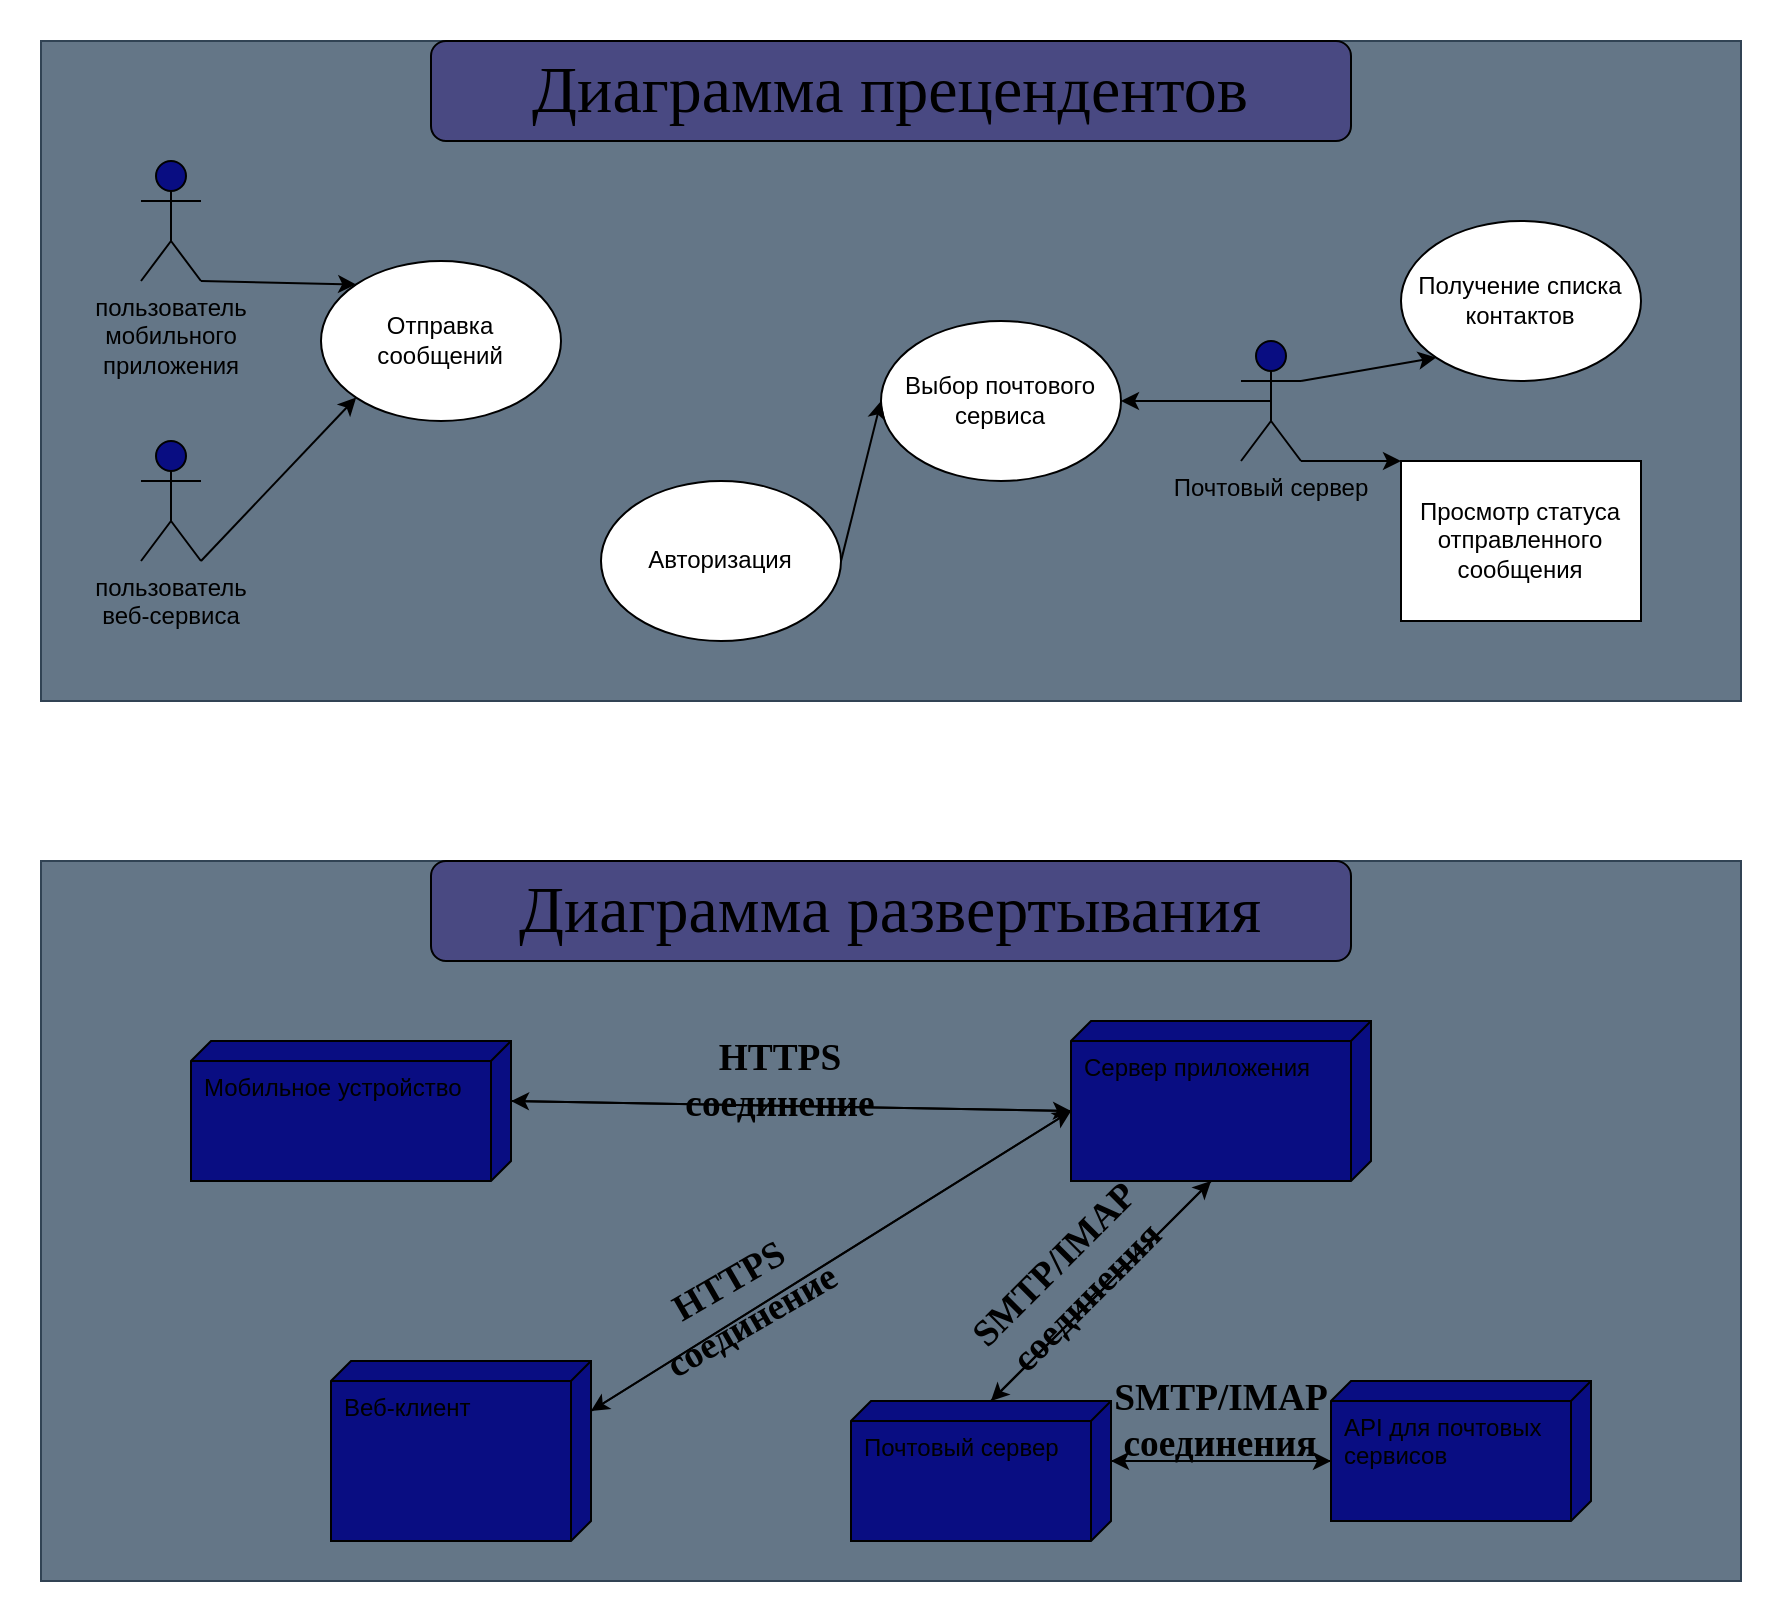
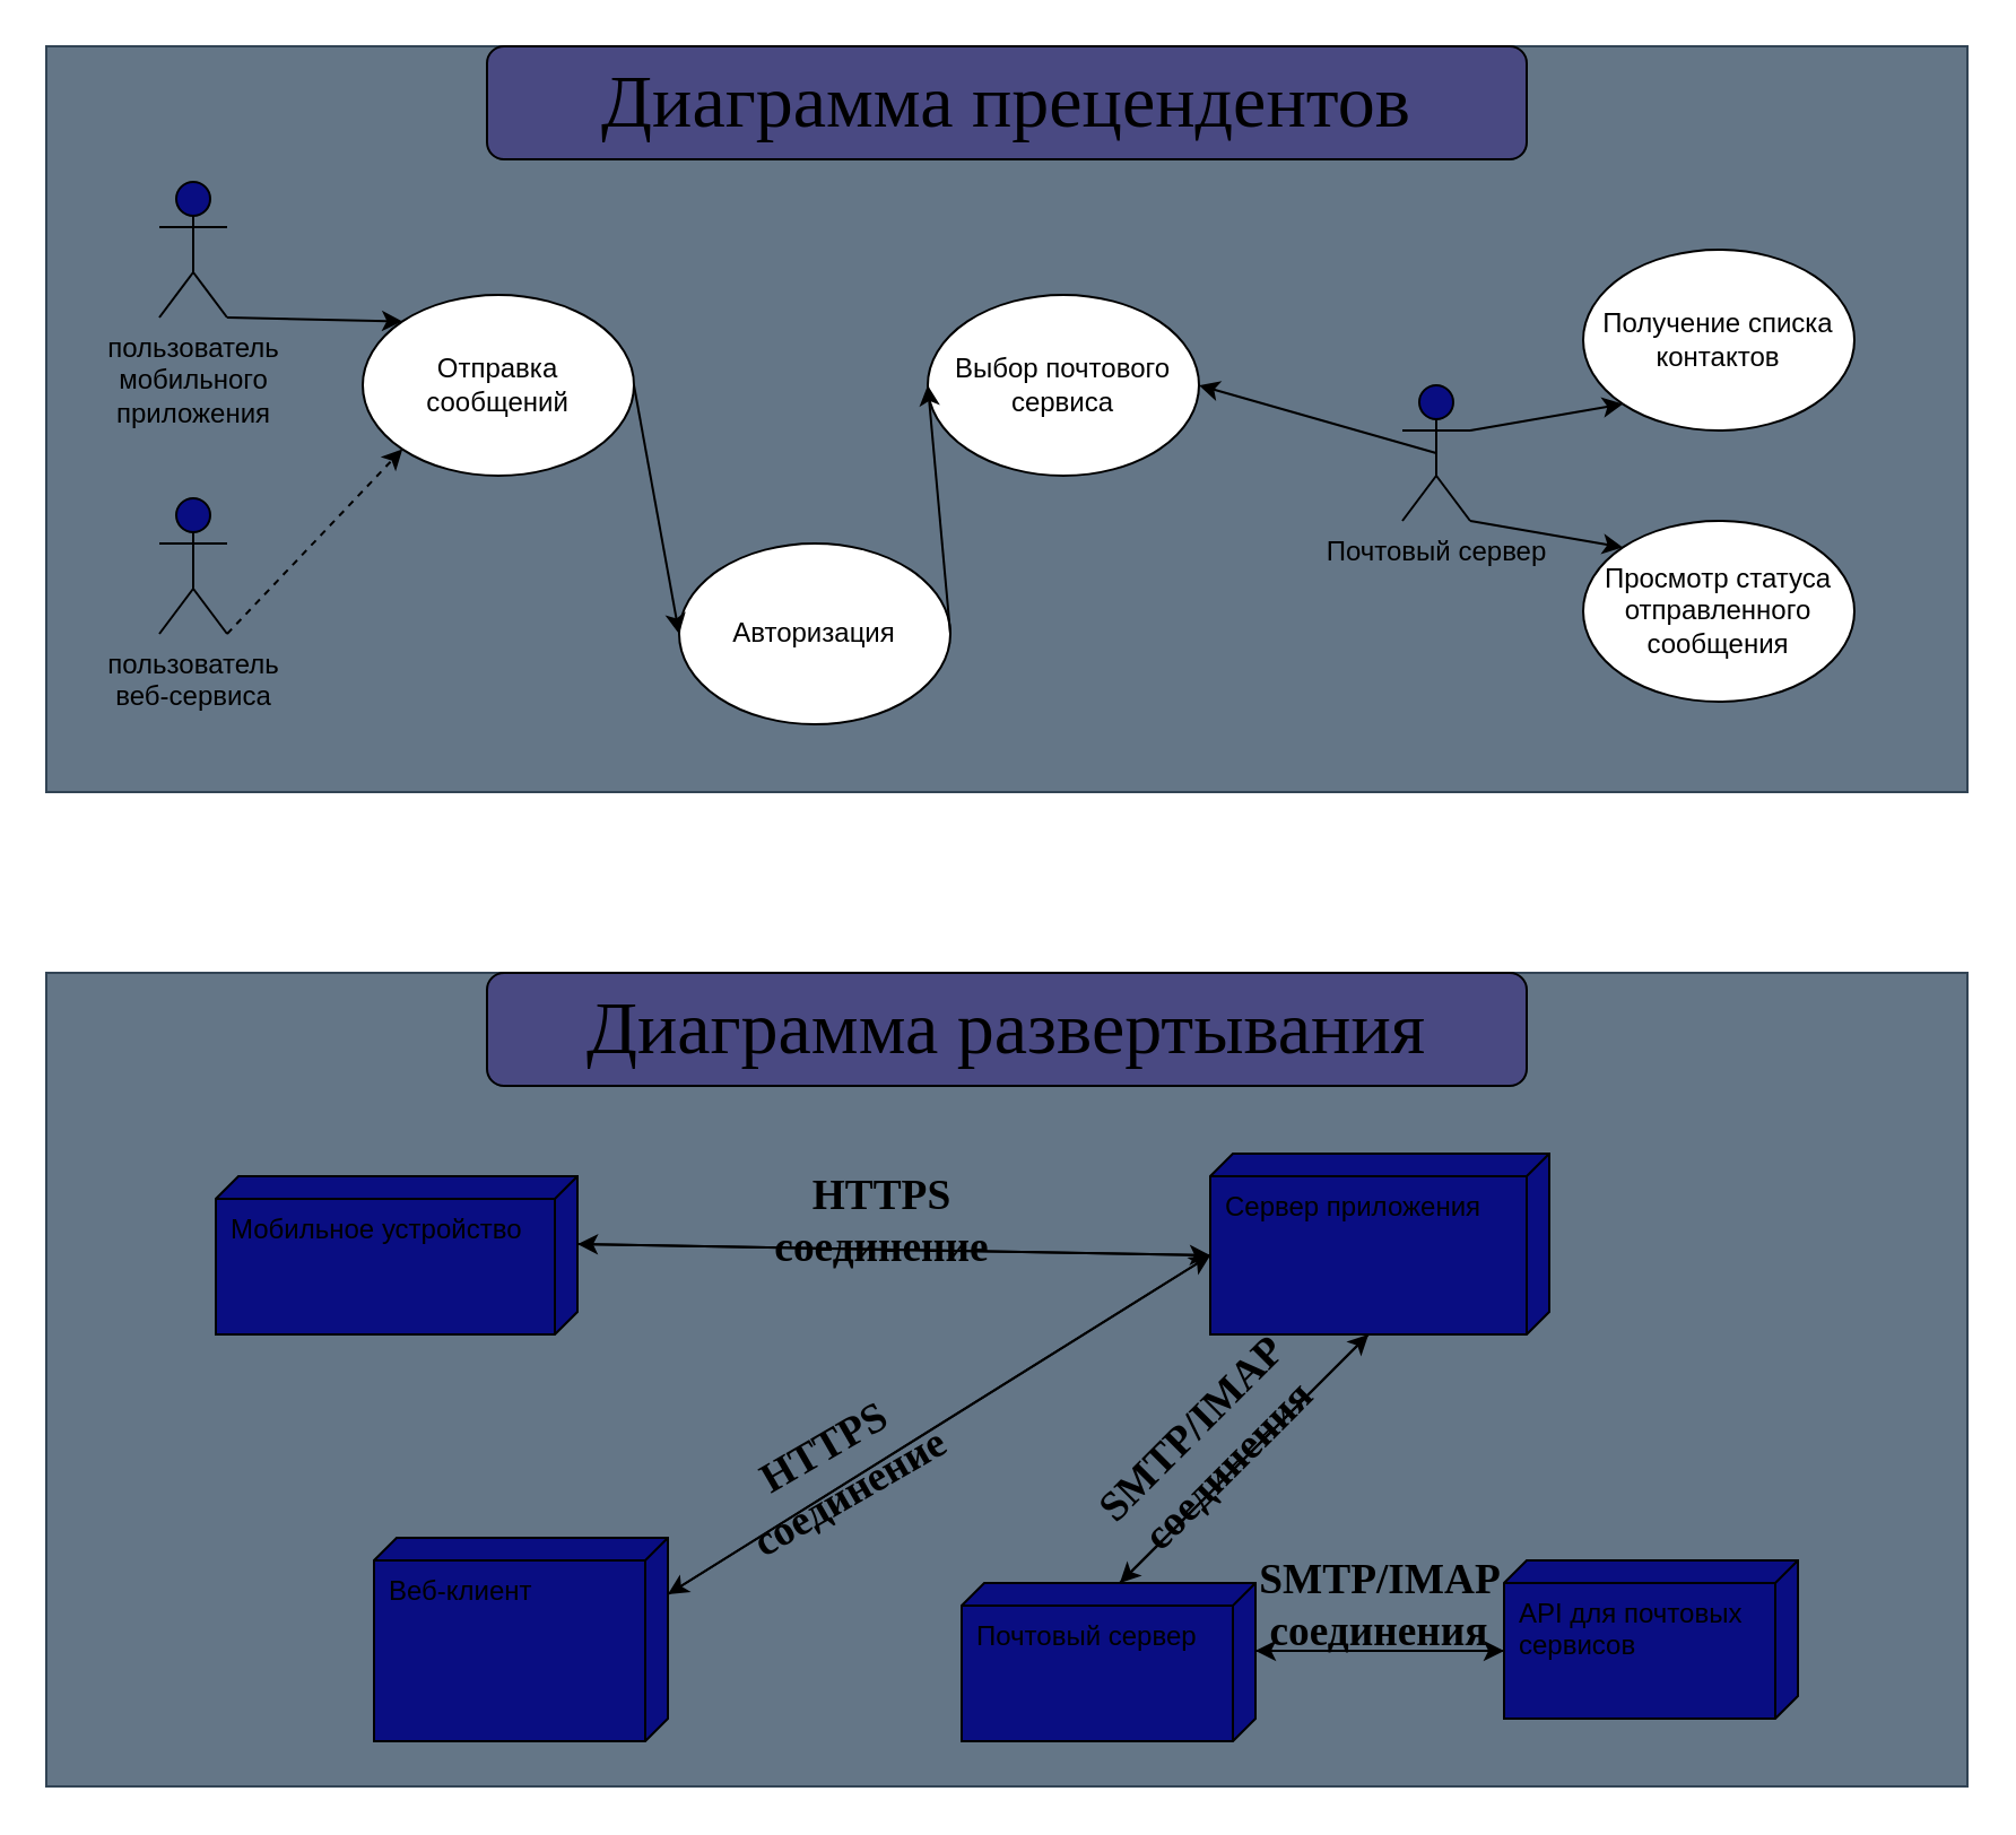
  <mxCell id="0" />
  <mxCell id="1" parent="0" />
  <mxCell id="2" value="" style="rounded=0;whiteSpace=wrap;html=1;fillColor=#647687;strokeColor=#314354;fontColor=#ffffff;" vertex="1" parent="1"><mxGeometry y="430" width="850" height="360" as="geometry" x="20" /></mxCell>
  <mxCell id="3" value="" style="rounded=1;whiteSpace=wrap;html=1;fontSize=33;fillColor=#494982;strokeColor=#000000;" vertex="1" parent="1"><mxGeometry x="215" y="430" width="460" height="50" as="geometry" /></mxCell>
  <mxCell id="4" value="" style="rounded=0;whiteSpace=wrap;html=1;fillColor=#647687;strokeColor=#314354;fontColor=#ffffff;" vertex="1" parent="1"><mxGeometry width="850" height="330" as="geometry" x="20" y="20" /></mxCell>
  <mxCell id="5" value="" style="rounded=1;whiteSpace=wrap;html=1;fontSize=33;fillColor=#494982;strokeColor=#000000;" vertex="1" parent="1"><mxGeometry x="215" width="460" height="50" as="geometry" y="20" /></mxCell>
  <mxCell id="6" value="пользователь &lt;br&gt;мобильного &lt;br&gt;приложения&lt;br&gt;" style="shape=umlActor;verticalLabelPosition=bottom;verticalAlign=top;html=1;outlineConnect=0;fillColor=#090D82;" vertex="1" parent="1"><mxGeometry x="70" y="80" width="30" height="60" as="geometry" /></mxCell>
  <mxCell id="7" value="Отправка сообщений" style="ellipse;whiteSpace=wrap;html=1;" vertex="1" parent="1"><mxGeometry x="160" y="130" width="120" height="80" as="geometry" /></mxCell>
  <mxCell id="8" value="пользователь &lt;br&gt;веб-сервиса" style="shape=umlActor;verticalLabelPosition=bottom;verticalAlign=top;html=1;outlineConnect=0;fillColor=#090D82;" vertex="1" parent="1"><mxGeometry x="70" y="220" width="30" height="60" as="geometry" /></mxCell>
  <mxCell id="9" value="Почтовый сервер" style="shape=umlActor;verticalLabelPosition=bottom;verticalAlign=top;html=1;outlineConnect=0;fillColor=#090D82;" vertex="1" parent="1"><mxGeometry x="620" y="170" width="30" height="60" as="geometry" /></mxCell>
  <mxCell id="10" value="Авторизация" style="ellipse;whiteSpace=wrap;html=1;" vertex="1" parent="1"><mxGeometry x="300" y="240" width="120" height="80" as="geometry" /></mxCell>
- <mxCell id="11" value="Выбор почтового сервиса" style="ellipse;whiteSpace=wrap;html=1;" vertex="1" parent="1"><mxGeometry x="440" y="160" width="120" height="80" as="geometry" /></mxCell>
+ <mxCell id="11" value="Выбор почтового сервиса" style="ellipse;whiteSpace=wrap;html=1;" vertex="1" parent="1"><mxGeometry x="410" y="130" width="120" height="80" as="geometry" /></mxCell>
  <mxCell id="12" value="Получение списка контактов" style="ellipse;whiteSpace=wrap;html=1;" vertex="1" parent="1"><mxGeometry x="700" y="110" width="120" height="80" as="geometry" /></mxCell>
- <mxCell id="13" value="" style="endArrow=classic;html=1;entryX=0;entryY=1;entryDx=0;entryDy=0;exitX=1;exitY=1;exitDx=0;exitDy=0;exitPerimeter=0;" edge="1" parent="1" source="8" target="7"><mxGeometry width="50" height="50" relative="1" as="geometry"><mxPoint x="170" y="310" as="sourcePoint" /><mxPoint x="220" y="260" as="targetPoint" /></mxGeometry></mxCell>
+ <mxCell id="13" value="" style="endArrow=classic;html=1;entryX=0;entryY=1;entryDx=0;entryDy=0;exitX=1;exitY=1;exitDx=0;exitDy=0;exitPerimeter=0;dashed=1;" edge="1" parent="1" source="8" target="7"><mxGeometry width="50" height="50" relative="1" as="geometry"><mxPoint x="170" y="310" as="sourcePoint" /><mxPoint x="220" y="260" as="targetPoint" /></mxGeometry></mxCell>
  <mxCell id="14" value="" style="endArrow=classic;html=1;entryX=0;entryY=0;entryDx=0;entryDy=0;exitX=1;exitY=1;exitDx=0;exitDy=0;exitPerimeter=0;" edge="1" parent="1" source="6" target="7"><mxGeometry width="50" height="50" relative="1" as="geometry"><mxPoint x="180" y="320" as="sourcePoint" /><mxPoint x="227.574" y="228.284" as="targetPoint" /></mxGeometry></mxCell>
+ <mxCell id="15" value="" style="endArrow=classic;html=1;exitX=1;exitY=0.5;exitDx=0;exitDy=0;entryX=0;entryY=0.5;entryDx=0;entryDy=0;" edge="1" parent="1" source="7" target="10"><mxGeometry width="50" height="50" relative="1" as="geometry"><mxPoint x="340" y="280" as="sourcePoint" /><mxPoint x="390" y="230" as="targetPoint" /></mxGeometry></mxCell>
  <mxCell id="16" value="" style="endArrow=classic;html=1;exitX=1;exitY=0.5;exitDx=0;exitDy=0;entryX=0;entryY=0.5;entryDx=0;entryDy=0;" edge="1" parent="1" source="10" target="11"><mxGeometry width="50" height="50" relative="1" as="geometry"><mxPoint x="440" y="260" as="sourcePoint" /><mxPoint x="490" y="210" as="targetPoint" /></mxGeometry></mxCell>
- <mxCell id="17" value="Просмотр статуса отправленного сообщения" style="whiteSpace=wrap;html=1;rounded=0;" vertex="1" parent="1"><mxGeometry x="700" y="230" width="120" height="80" as="geometry" /></mxCell>
+ <mxCell id="17" value="Просмотр статуса отправленного сообщения" style="ellipse;whiteSpace=wrap;html=1;" vertex="1" parent="1"><mxGeometry x="700" y="230" width="120" height="80" as="geometry" /></mxCell>
  <mxCell id="18" value="" style="endArrow=classic;html=1;exitX=0.5;exitY=0.5;exitDx=0;exitDy=0;exitPerimeter=0;entryX=1;entryY=0.5;entryDx=0;entryDy=0;" edge="1" parent="1" source="9" target="11"><mxGeometry width="50" height="50" relative="1" as="geometry"><mxPoint x="590" y="340" as="sourcePoint" /><mxPoint x="640" y="290" as="targetPoint" /></mxGeometry></mxCell>
  <mxCell id="19" value="" style="endArrow=classic;html=1;entryX=0;entryY=1;entryDx=0;entryDy=0;exitX=1;exitY=0.333;exitDx=0;exitDy=0;exitPerimeter=0;" edge="1" parent="1" source="9" target="12"><mxGeometry width="50" height="50" relative="1" as="geometry"><mxPoint x="590" y="150" as="sourcePoint" /><mxPoint x="640" y="100" as="targetPoint" /></mxGeometry></mxCell>
  <mxCell id="20" value="" style="endArrow=classic;html=1;exitX=1;exitY=1;exitDx=0;exitDy=0;exitPerimeter=0;entryX=0;entryY=0;entryDx=0;entryDy=0;" edge="1" parent="1" source="9" target="17"><mxGeometry width="50" height="50" relative="1" as="geometry"><mxPoint x="710" y="340" as="sourcePoint" /><mxPoint x="760" y="290" as="targetPoint" /></mxGeometry></mxCell>
  <mxCell id="21" value="Мобильное устройство" style="verticalAlign=top;align=left;shape=cube;size=10;direction=south;fontStyle=0;html=1;boundedLbl=1;spacingLeft=5;fillColor=#090D82;" vertex="1" parent="1"><mxGeometry x="95" y="520" width="160" height="70" as="geometry" /></mxCell>
  <mxCell id="22" value="Веб-клиент" style="verticalAlign=top;align=left;shape=cube;size=10;direction=south;fontStyle=0;html=1;boundedLbl=1;spacingLeft=5;fillColor=#090D82;" vertex="1" parent="1"><mxGeometry x="165" y="680" width="130" height="90" as="geometry" /></mxCell>
  <mxCell id="23" value="Сервер приложения" style="verticalAlign=top;align=left;shape=cube;size=10;direction=south;fontStyle=0;html=1;boundedLbl=1;spacingLeft=5;fillColor=#090D82;" vertex="1" parent="1"><mxGeometry x="535" y="510" width="150" height="80" as="geometry" /></mxCell>
  <mxCell id="24" value="" style="endArrow=classic;html=1;exitX=0;exitY=0;exitDx=30;exitDy=0;exitPerimeter=0;entryX=0;entryY=0;entryDx=45;entryDy=150;entryPerimeter=0;" edge="1" parent="1" source="21" target="23"><mxGeometry width="50" height="50" relative="1" as="geometry"><mxPoint x="315" y="620" as="sourcePoint" /><mxPoint x="365" y="570" as="targetPoint" /></mxGeometry></mxCell>
  <mxCell id="25" value="" style="endArrow=classic;html=1;entryX=0;entryY=0;entryDx=45;entryDy=150;entryPerimeter=0;exitX=0;exitY=0;exitDx=25;exitDy=0;exitPerimeter=0;" edge="1" parent="1" source="22" target="23"><mxGeometry width="50" height="50" relative="1" as="geometry"><mxPoint x="295" y="710" as="sourcePoint" /><mxPoint x="345" y="660" as="targetPoint" /></mxGeometry></mxCell>
  <mxCell id="26" value="&lt;b&gt;&lt;span style=&quot;font-size:14.0pt;font-family:&amp;quot;Times New Roman&amp;quot;,serif;&lt;br/&gt;mso-fareast-font-family:&amp;quot;Times New Roman&amp;quot;;mso-ansi-language:RU;mso-fareast-language:&lt;br/&gt;RU;mso-bidi-language:AR-SA&quot;&gt;HTTPS соединение&lt;/span&gt;&lt;/b&gt;" style="text;html=1;strokeColor=none;fillColor=none;align=center;verticalAlign=middle;whiteSpace=wrap;rounded=0;rotation=-30;" vertex="1" parent="1"><mxGeometry x="295" y="640" width="150" height="20" as="geometry" /></mxCell>
  <mxCell id="27" value="Почтовый сервер" style="verticalAlign=top;align=left;shape=cube;size=10;direction=south;fontStyle=0;html=1;boundedLbl=1;spacingLeft=5;fillColor=#090D82;" vertex="1" parent="1"><mxGeometry x="425" y="700" width="130" height="70" as="geometry" /></mxCell>
  <mxCell id="28" value="API для почтовых &lt;br&gt;сервисов" style="verticalAlign=top;align=left;shape=cube;size=10;direction=south;fontStyle=0;html=1;boundedLbl=1;spacingLeft=5;fillColor=#090D82;" vertex="1" parent="1"><mxGeometry x="665" y="690" width="130" height="70" as="geometry" /></mxCell>
  <mxCell id="29" value="" style="endArrow=classic;html=1;entryX=0;entryY=0;entryDx=0;entryDy=60;entryPerimeter=0;startArrow=none;exitX=0;exitY=0;exitDx=80;exitDy=80;exitPerimeter=0;" edge="1" parent="1" source="23" target="27"><mxGeometry width="50" height="50" relative="1" as="geometry"><mxPoint x="405" y="800" as="sourcePoint" /><mxPoint x="675" y="630" as="targetPoint" /></mxGeometry></mxCell>
  <mxCell id="30" value="" style="endArrow=classic;html=1;exitX=0;exitY=0;exitDx=30;exitDy=0;exitPerimeter=0;entryX=0;entryY=0;entryDx=40;entryDy=130;entryPerimeter=0;" edge="1" parent="1" source="27" target="28"><mxGeometry width="50" height="50" relative="1" as="geometry"><mxPoint x="675" y="660" as="sourcePoint" /><mxPoint x="725" y="610" as="targetPoint" /></mxGeometry></mxCell>
  <mxCell id="31" value="&lt;b&gt;&lt;span style=&quot;font-size:14.0pt;font-family:&amp;quot;Times New Roman&amp;quot;,serif;&lt;br/&gt;mso-fareast-font-family:&amp;quot;Times New Roman&amp;quot;;mso-ansi-language:RU;mso-fareast-language:&lt;br/&gt;RU;mso-bidi-language:AR-SA&quot;&gt;SMTP/IMAP соединения&lt;/span&gt;&lt;/b&gt;" style="text;html=1;strokeColor=none;fillColor=none;align=center;verticalAlign=middle;whiteSpace=wrap;rounded=0;rotation=-45;" vertex="1" parent="1"><mxGeometry x="475" y="630" width="120" height="20" as="geometry" /></mxCell>
  <mxCell id="32" value="&lt;b&gt;&lt;span style=&quot;font-size:14.0pt;font-family:&amp;quot;Times New Roman&amp;quot;,serif;&lt;br/&gt;mso-fareast-font-family:&amp;quot;Times New Roman&amp;quot;;mso-ansi-language:RU;mso-fareast-language:&lt;br/&gt;RU;mso-bidi-language:AR-SA&quot;&gt;SMTP/IMAP соединения&lt;/span&gt;&lt;/b&gt;" style="text;html=1;strokeColor=none;fillColor=none;align=center;verticalAlign=middle;whiteSpace=wrap;rounded=0;rotation=0;" vertex="1" parent="1"><mxGeometry x="575" y="700" width="70" height="20" as="geometry" /></mxCell>
  <mxCell id="33" value="" style="endArrow=classic;html=1;exitX=0;exitY=0;exitDx=40;exitDy=130;exitPerimeter=0;entryX=0;entryY=0;entryDx=30;entryDy=0;entryPerimeter=0;" edge="1" parent="1" source="28" target="27"><mxGeometry width="50" height="50" relative="1" as="geometry"><mxPoint x="565" y="740" as="sourcePoint" /><mxPoint x="675" y="740" as="targetPoint" /></mxGeometry></mxCell>
  <mxCell id="34" value="" style="endArrow=classic;html=1;entryX=0;entryY=0;entryDx=80;entryDy=80;entryPerimeter=0;startArrow=none;exitX=0;exitY=0;exitDx=0;exitDy=60;exitPerimeter=0;" edge="1" parent="1" source="27" target="23"><mxGeometry width="50" height="50" relative="1" as="geometry"><mxPoint x="615" y="600" as="sourcePoint" /><mxPoint x="505" y="710" as="targetPoint" /></mxGeometry></mxCell>
  <mxCell id="35" value="" style="endArrow=classic;html=1;exitX=0;exitY=0;exitDx=45;exitDy=150;exitPerimeter=0;entryX=0;entryY=0;entryDx=30;entryDy=0;entryPerimeter=0;" edge="1" parent="1" source="23" target="21"><mxGeometry width="50" height="50" relative="1" as="geometry"><mxPoint x="175" y="590" as="sourcePoint" /><mxPoint x="545" y="565" as="targetPoint" /></mxGeometry></mxCell>
  <mxCell id="36" value="" style="endArrow=classic;html=1;entryX=0;entryY=0;entryDx=25;entryDy=0;entryPerimeter=0;exitX=0;exitY=0;exitDx=45;exitDy=150;exitPerimeter=0;" edge="1" parent="1" source="23" target="22"><mxGeometry width="50" height="50" relative="1" as="geometry"><mxPoint x="535" y="560" as="sourcePoint" /><mxPoint x="545" y="565" as="targetPoint" /></mxGeometry></mxCell>
  <mxCell id="37" value="&lt;b&gt;&lt;span style=&quot;font-size:14.0pt;font-family:&amp;quot;Times New Roman&amp;quot;,serif;&lt;br/&gt;mso-fareast-font-family:&amp;quot;Times New Roman&amp;quot;;mso-ansi-language:RU;mso-fareast-language:&lt;br/&gt;RU;mso-bidi-language:AR-SA&quot;&gt;HTTPS соединение&lt;/span&gt;&lt;/b&gt;" style="text;html=1;strokeColor=none;fillColor=none;align=center;verticalAlign=middle;whiteSpace=wrap;rounded=0;rotation=0;" vertex="1" parent="1"><mxGeometry x="315" y="530" width="150" height="20" as="geometry" /></mxCell>
  <mxCell id="38" value="&lt;span style=&quot;font-size: 33px; font-family: &amp;quot;Times New Roman&amp;quot;, serif;&quot;&gt;Диаграмма развертывания&lt;/span&gt;" style="text;html=1;strokeColor=none;fillColor=none;align=center;verticalAlign=middle;whiteSpace=wrap;rounded=0;fontSize=33;" vertex="1" parent="1"><mxGeometry x="255" y="430" width="380" height="50" as="geometry" /></mxCell>
  <mxCell id="39" value="&lt;span style=&quot;font-size: 33px; font-family: &amp;quot;Times New Roman&amp;quot;, serif;&quot;&gt;Диаграмма прецендентов&lt;/span&gt;" style="text;html=1;strokeColor=none;fillColor=none;align=center;verticalAlign=middle;whiteSpace=wrap;rounded=0;fontSize=33;" vertex="1" parent="1"><mxGeometry x="255" width="380" height="50" as="geometry" y="20" /></mxCell>
